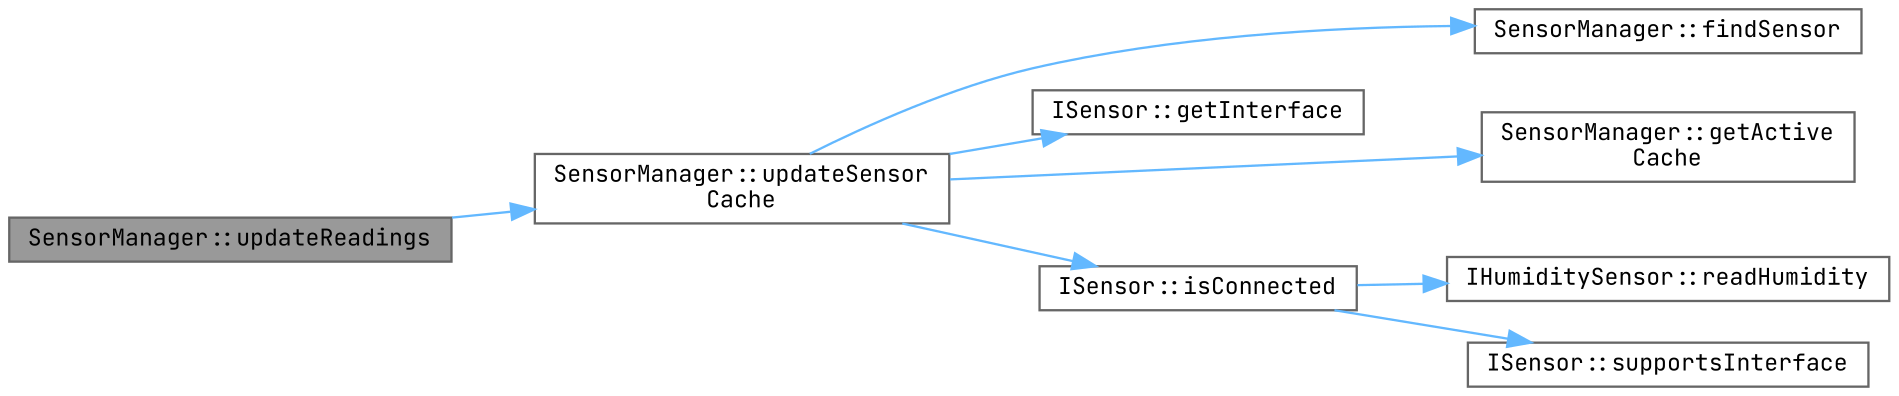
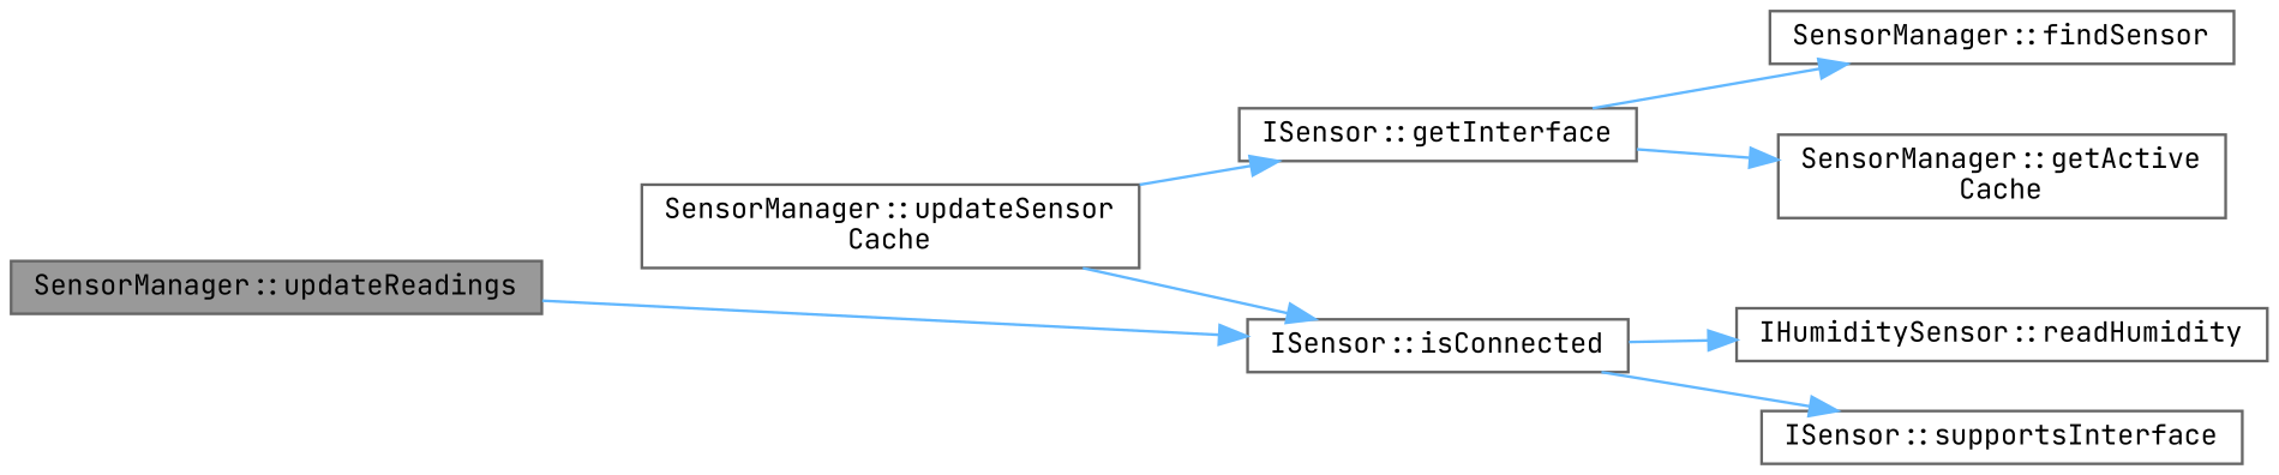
  digraph {
    fontname="JetBrains Mono"
    rankdir=LR
    node [color=grey40 fillcolor=white fontname="JetBrains Mono" fontsize=10 shape=box style=filled]
    edge [color=steelblue1 fontname="JetBrains Mono" fontsize=10 labelfontname=Helvetica labelfontsize=10 style=solid]
    n1 [color=gray40 fillcolor=grey60 fontcolor=black height=0.2 label="SensorManager::updateReadings" width=0.4]
    n2 [height=0.2 label="SensorManager::updateSensor\lCache" width=0.4]
    n3 [height=0.2 label="SensorManager::findSensor" width=0.4]
    n4 [height=0.2 label="SensorManager::getActive\lCache" width=0.4]
    n5 [height=0.2 label="ISensor::getInterface" width=0.4]
    n6 [height=0.2 label="ISensor::isConnected" width=0.4]
    n7 [height=0.2 label="IHumiditySensor::readHumidity" width=0.4]
    n8 [height=0.2 label="ISensor::supportsInterface" width=0.4]
-   n1 -> n2
-   n2 -> n3
-   n2 -> n4
+   n1 -> n6
+   n5 -> n3
+   n5 -> n4
    n2 -> n5
    n2 -> n6
    n6 -> n7
    n6 -> n8
  }
